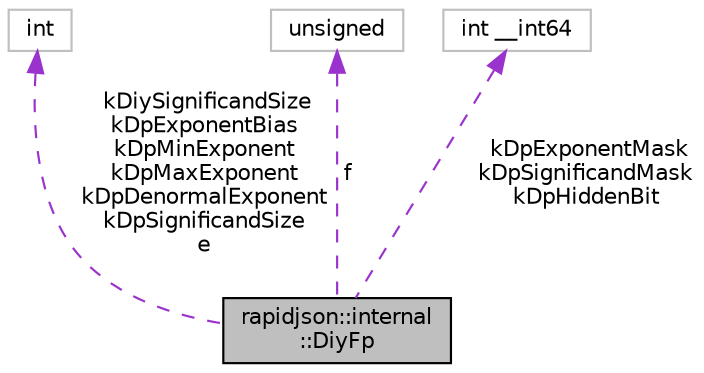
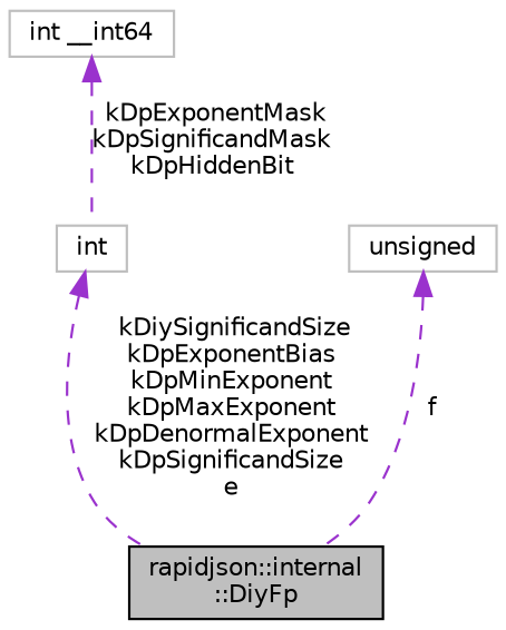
  digraph {
    node [color=grey75 fillcolor=white fontname=Helvetica fontsize=10 shape=record style=filled]
    edge [color=darkorchid3 dir=back fontname=Helvetica fontsize=10 labelfontname=Helvetica labelfontsize=10 style=dashed]
    n1 [color=black fillcolor=grey75 fontcolor=black height=0.2 label="rapidjson::internal\l::DiyFp" width=0.4]
    n2 [height=0.2 label=int width=0.4]
    n3 [height=0.2 label=unsigned width=0.4]
    n4 [height=0.2 label="int __int64" width=0.4]
    n2 -> n1 [label=" kDiySignificandSize\nkDpExponentBias\nkDpMinExponent\nkDpMaxExponent\nkDpDenormalExponent\nkDpSignificandSize\ne"]
    n3 -> n1 [label=" f"]
-   n4 -> n1 [label=" kDpExponentMask\nkDpSignificandMask\nkDpHiddenBit"]
+   n4 -> n2 [label=" kDpExponentMask\nkDpSignificandMask\nkDpHiddenBit"]
  }
